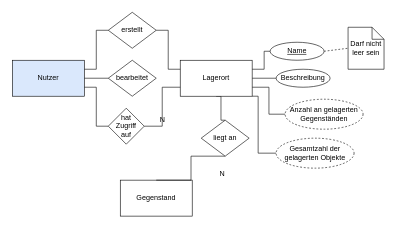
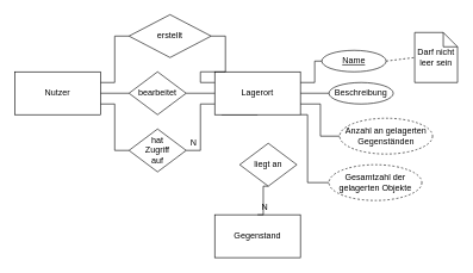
  <mxCell id="0" />
  <mxCell id="1" parent="0" />
  <mxCell id="2" style="edgeStyle=orthogonalEdgeStyle;rounded=0;orthogonalLoop=1;jettySize=auto;html=1;exitX=1;exitY=0.25;exitDx=0;exitDy=0;entryX=0;entryY=0.5;entryDx=0;entryDy=0;endArrow=none;endFill=0;" edge="1" parent="1" source="5" target="12"><mxGeometry relative="1" as="geometry" /></mxCell>
  <mxCell id="3" style="edgeStyle=orthogonalEdgeStyle;rounded=0;orthogonalLoop=1;jettySize=auto;html=1;exitX=1;exitY=0.5;exitDx=0;exitDy=0;entryX=0;entryY=0.5;entryDx=0;entryDy=0;endArrow=none;endFill=0;" edge="1" parent="1" source="5" target="13"><mxGeometry relative="1" as="geometry" /></mxCell>
  <mxCell id="4" style="edgeStyle=elbowEdgeStyle;rounded=0;orthogonalLoop=1;jettySize=auto;html=1;exitX=1;exitY=0.75;exitDx=0;exitDy=0;entryX=0;entryY=0.5;entryDx=0;entryDy=0;endArrow=none;endFill=0;" edge="1" parent="1" source="5" target="26"><mxGeometry relative="1" as="geometry" /></mxCell>
- <mxCell id="5" value="Nutzer" style="rounded=0;whiteSpace=wrap;html=1;fillColor=#dae8fc;" vertex="1" parent="1"><mxGeometry x="20" y="100" width="120" height="60" as="geometry" /></mxCell>
+ <mxCell id="5" value="Nutzer" style="rounded=0;whiteSpace=wrap;html=1;" vertex="1" parent="1"><mxGeometry x="20" y="100" width="120" height="60" as="geometry" /></mxCell>
  <mxCell id="6" style="edgeStyle=orthogonalEdgeStyle;rounded=0;orthogonalLoop=1;jettySize=auto;html=1;exitX=1;exitY=0.25;exitDx=0;exitDy=0;entryX=0;entryY=0.5;entryDx=0;entryDy=0;endArrow=none;endFill=0;" edge="1" parent="1" source="10" target="15"><mxGeometry relative="1" as="geometry" /></mxCell>
  <mxCell id="7" style="edgeStyle=orthogonalEdgeStyle;rounded=0;orthogonalLoop=1;jettySize=auto;html=1;exitX=1;exitY=0.5;exitDx=0;exitDy=0;entryX=0;entryY=0.5;entryDx=0;entryDy=0;endArrow=none;endFill=0;" edge="1" parent="1" source="10" target="16"><mxGeometry relative="1" as="geometry" /></mxCell>
- <mxCell id="8" style="edgeStyle=elbowEdgeStyle;rounded=0;orthogonalLoop=1;jettySize=auto;html=1;exitX=0.5;exitY=1;exitDx=0;exitDy=0;entryX=0.5;entryY=0;entryDx=0;entryDy=0;endArrow=none;endFill=0;" edge="1" parent="1" source="10" target="20"><mxGeometry relative="1" as="geometry" /></mxCell>
+ <mxCell id="8" style="edgeStyle=elbowEdgeStyle;rounded=0;orthogonalLoop=1;jettySize=auto;html=1;exitX=0.5;exitY=1;exitDx=0;exitDy=0;endArrow=none;endFill=0;" edge="1" parent="1" source="10" target="13"><mxGeometry relative="1" as="geometry" /></mxCell>
  <mxCell id="9" style="edgeStyle=elbowEdgeStyle;rounded=0;orthogonalLoop=1;jettySize=auto;html=1;exitX=1;exitY=0.75;exitDx=0;exitDy=0;entryX=0;entryY=0.5;entryDx=0;entryDy=0;endArrow=none;endFill=0;" edge="1" parent="1" source="10" target="22"><mxGeometry relative="1" as="geometry" /></mxCell>
  <mxCell id="10" value="Lagerort" style="rounded=0;whiteSpace=wrap;html=1;" vertex="1" parent="1"><mxGeometry x="300" y="100" width="120" height="60" as="geometry" /></mxCell>
  <mxCell id="11" style="edgeStyle=orthogonalEdgeStyle;rounded=0;orthogonalLoop=1;jettySize=auto;html=1;exitX=1;exitY=0.5;exitDx=0;exitDy=0;entryX=0;entryY=0.25;entryDx=0;entryDy=0;endArrow=none;endFill=0;" edge="1" parent="1" source="12" target="10"><mxGeometry relative="1" as="geometry" /></mxCell>
- <mxCell id="12" value="erstellt" style="rhombus;whiteSpace=wrap;html=1;" vertex="1" parent="1"><mxGeometry x="180" y="20" width="80" height="60" as="geometry" /></mxCell>
+ <mxCell id="12" value="erstellt" style="rhombus;whiteSpace=wrap;html=1;" vertex="1" parent="1"><mxGeometry x="180" y="20" width="115" height="60" as="geometry" /></mxCell>
  <mxCell id="13" value="bearbeitet" style="rhombus;whiteSpace=wrap;html=1;" vertex="1" parent="1"><mxGeometry x="180" y="100" width="80" height="60" as="geometry" /></mxCell>
  <mxCell id="14" style="rounded=0;orthogonalLoop=1;jettySize=auto;html=1;exitX=1;exitY=0.5;exitDx=0;exitDy=0;entryX=0;entryY=0.5;entryDx=0;entryDy=0;entryPerimeter=0;endArrow=none;endFill=0;dashed=1;" edge="1" parent="1" source="15" target="17"><mxGeometry relative="1" as="geometry" /></mxCell>
  <mxCell id="15" value="&lt;u&gt;Name&lt;/u&gt;" style="ellipse;whiteSpace=wrap;html=1;" vertex="1" parent="1"><mxGeometry x="450" y="70" width="90" height="30" as="geometry" /></mxCell>
  <mxCell id="16" value="Beschreibung" style="ellipse;whiteSpace=wrap;html=1;" vertex="1" parent="1"><mxGeometry x="460" y="115" width="90" height="30" as="geometry" /></mxCell>
  <mxCell id="17" value="Darf nicht leer sein" style="shape=note;size=20;whiteSpace=wrap;html=1;" vertex="1" parent="1"><mxGeometry x="580" y="45" width="60" height="70" as="geometry" /></mxCell>
- <mxCell id="18" value="Gegenstand" style="rounded=0;whiteSpace=wrap;html=1;" vertex="1" parent="1"><mxGeometry x="200" y="300" width="120" height="60" as="geometry" /></mxCell>
+ <mxCell id="18" value="Gegenstand" style="rounded=0;whiteSpace=wrap;html=1;" vertex="1" parent="1"><mxGeometry x="300" y="300" width="120" height="60" as="geometry" /></mxCell>
  <mxCell id="19" style="edgeStyle=elbowEdgeStyle;rounded=0;orthogonalLoop=1;jettySize=auto;html=1;exitX=0.5;exitY=1;exitDx=0;exitDy=0;entryX=0.5;entryY=0;entryDx=0;entryDy=0;endArrow=none;endFill=0;" edge="1" parent="1" source="20" target="18"><mxGeometry relative="1" as="geometry" /></mxCell>
  <mxCell id="20" value="liegt an" style="rhombus;whiteSpace=wrap;html=1;" vertex="1" parent="1"><mxGeometry x="335" y="200" width="80" height="60" as="geometry" /></mxCell>
  <mxCell id="21" value="N" style="text;html=1;align=center;verticalAlign=middle;resizable=0;points=[];autosize=1;" vertex="1" parent="1"><mxGeometry x="360" y="280" width="20" height="20" as="geometry" /></mxCell>
  <mxCell id="22" value="Anzahl an gelagerten Gegenständen" style="ellipse;whiteSpace=wrap;html=1;dashed=1;" vertex="1" parent="1"><mxGeometry x="475" y="165" width="130" height="50" as="geometry" /></mxCell>
  <mxCell id="23" style="edgeStyle=elbowEdgeStyle;rounded=0;orthogonalLoop=1;jettySize=auto;html=1;exitX=0;exitY=0.5;exitDx=0;exitDy=0;entryX=1;entryY=1;entryDx=0;entryDy=0;endArrow=none;endFill=0;" edge="1" parent="1" source="24" target="10"><mxGeometry relative="1" as="geometry"><Array as="points"><mxPoint x="430" y="210" /></Array></mxGeometry></mxCell>
  <mxCell id="24" value="Gesamtzahl der gelagerten Objekte" style="ellipse;whiteSpace=wrap;html=1;dashed=1;" vertex="1" parent="1"><mxGeometry x="460" y="230" width="130" height="50" as="geometry" /></mxCell>
  <mxCell id="25" style="edgeStyle=elbowEdgeStyle;rounded=0;orthogonalLoop=1;jettySize=auto;html=1;exitX=1;exitY=0.5;exitDx=0;exitDy=0;entryX=0;entryY=0.75;entryDx=0;entryDy=0;endArrow=none;endFill=0;" edge="1" parent="1" source="26" target="10"><mxGeometry relative="1" as="geometry" /></mxCell>
- <mxCell id="26" value="hat&lt;br&gt;Zugriff&lt;br&gt;auf" style="rhombus;whiteSpace=wrap;html=1;" vertex="1" parent="1"><mxGeometry x="180" y="180" width="60" height="60" as="geometry" /></mxCell>
+ <mxCell id="26" value="hat&lt;br&gt;Zugriff&lt;br&gt;auf" style="rhombus;whiteSpace=wrap;html=1;" vertex="1" parent="1"><mxGeometry x="180" y="180" width="80" height="60" as="geometry" /></mxCell>
  <mxCell id="27" value="N" style="text;html=1;align=center;verticalAlign=middle;resizable=0;points=[];autosize=1;" vertex="1" parent="1"><mxGeometry x="260" y="190" width="20" height="20" as="geometry" /></mxCell>
